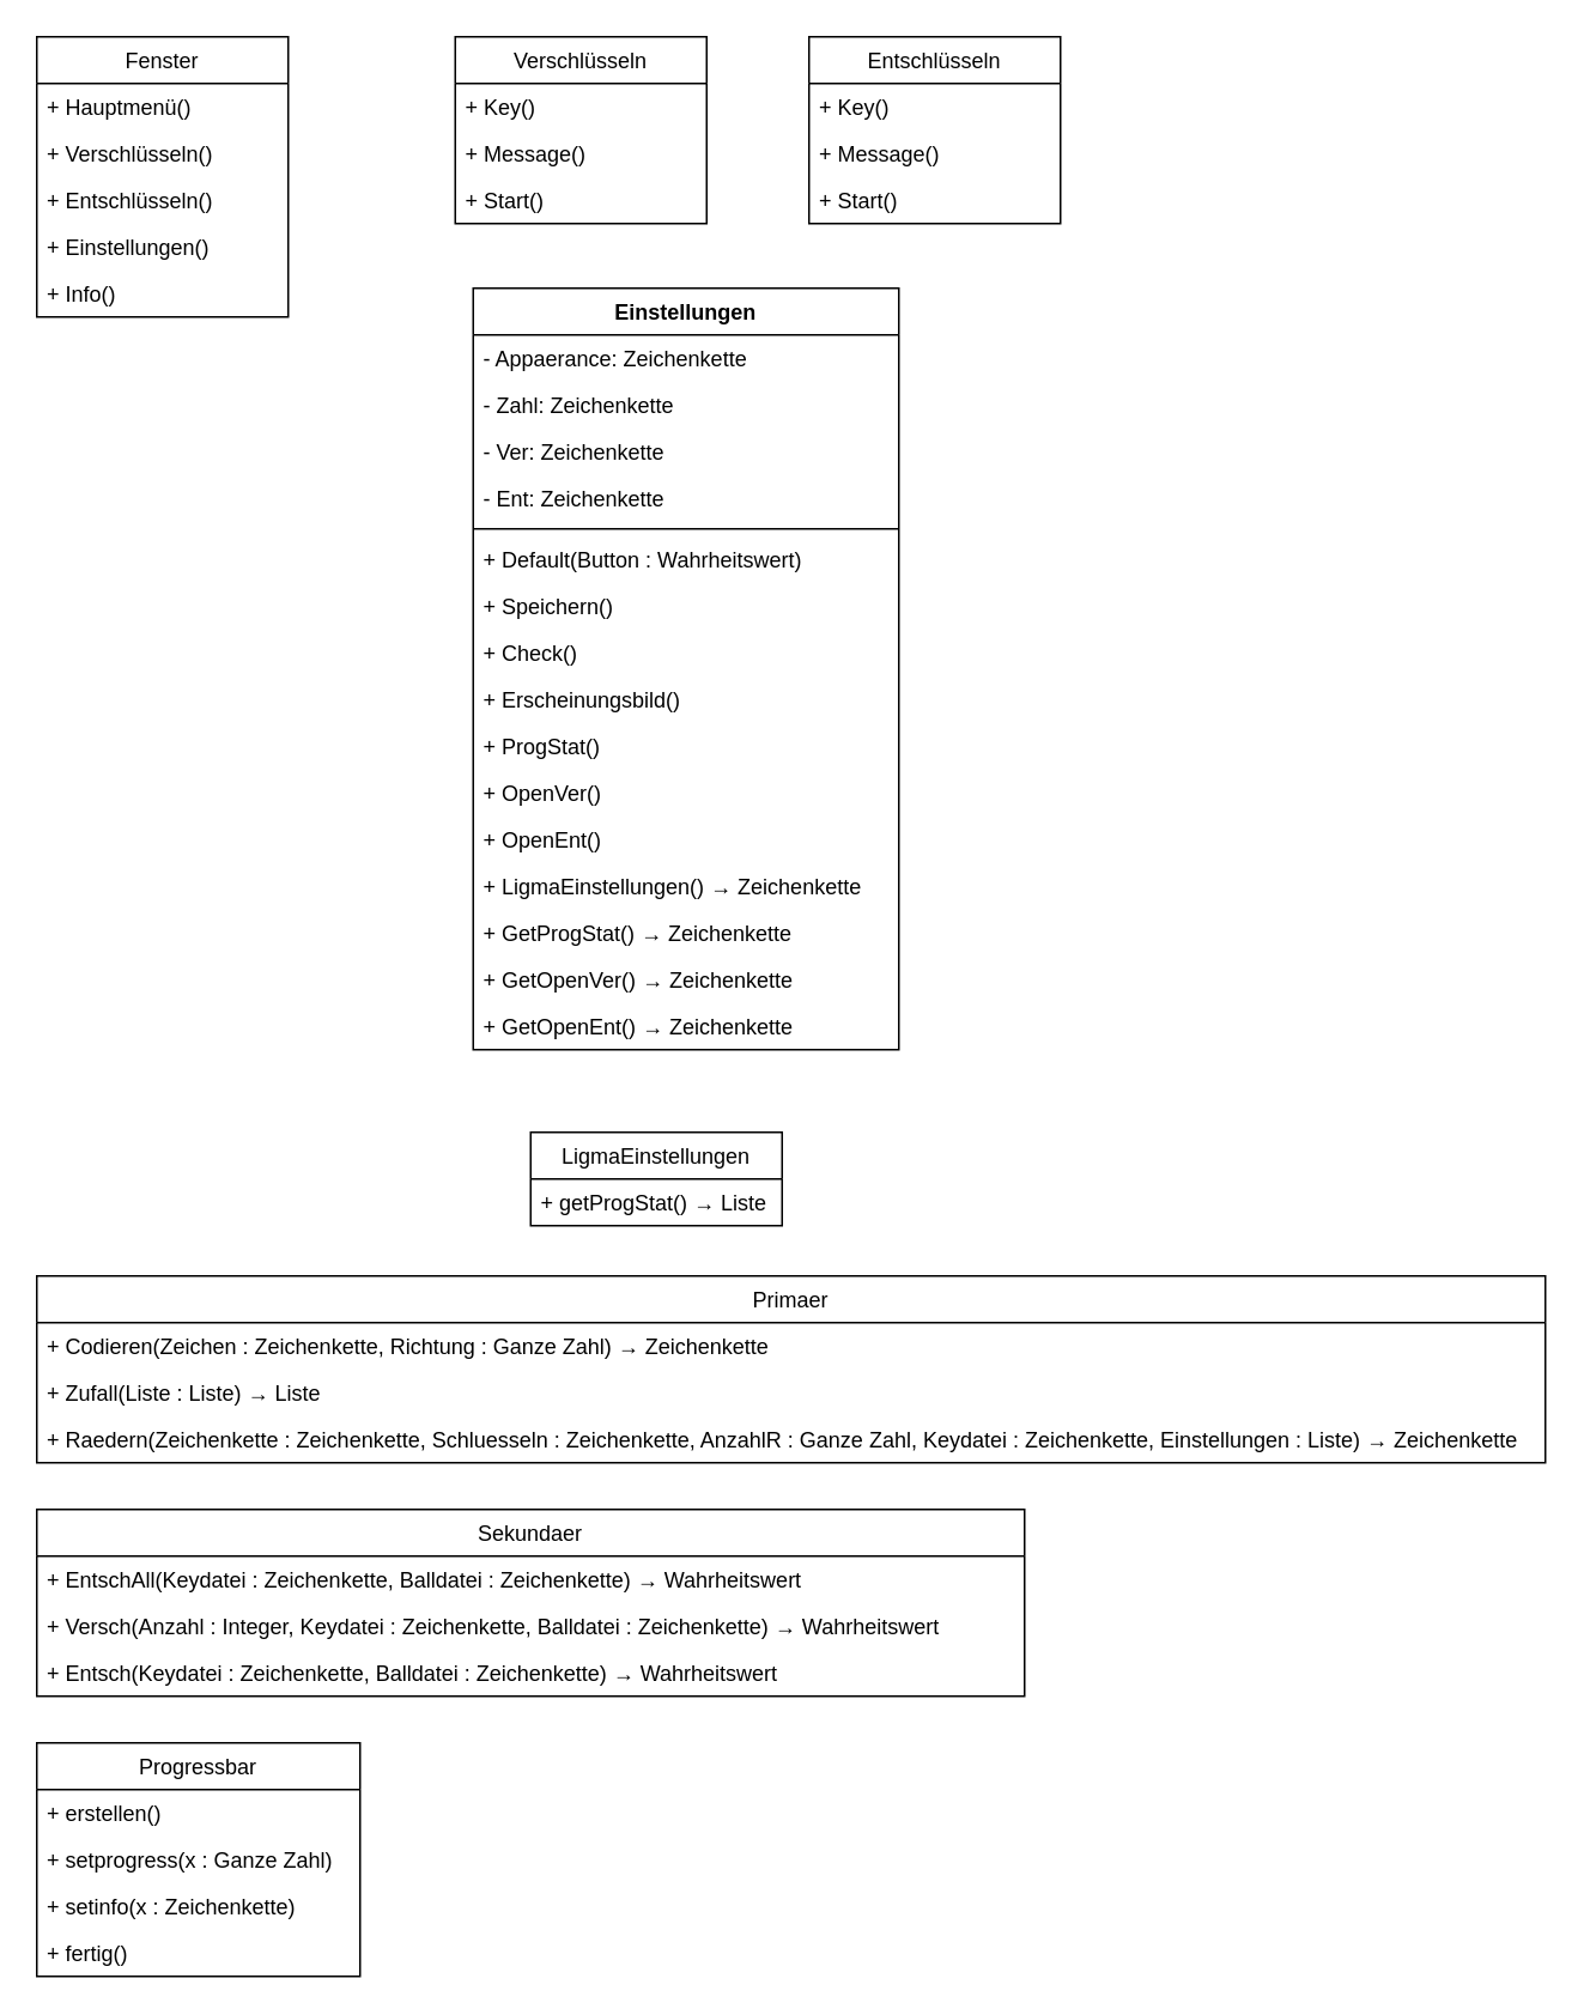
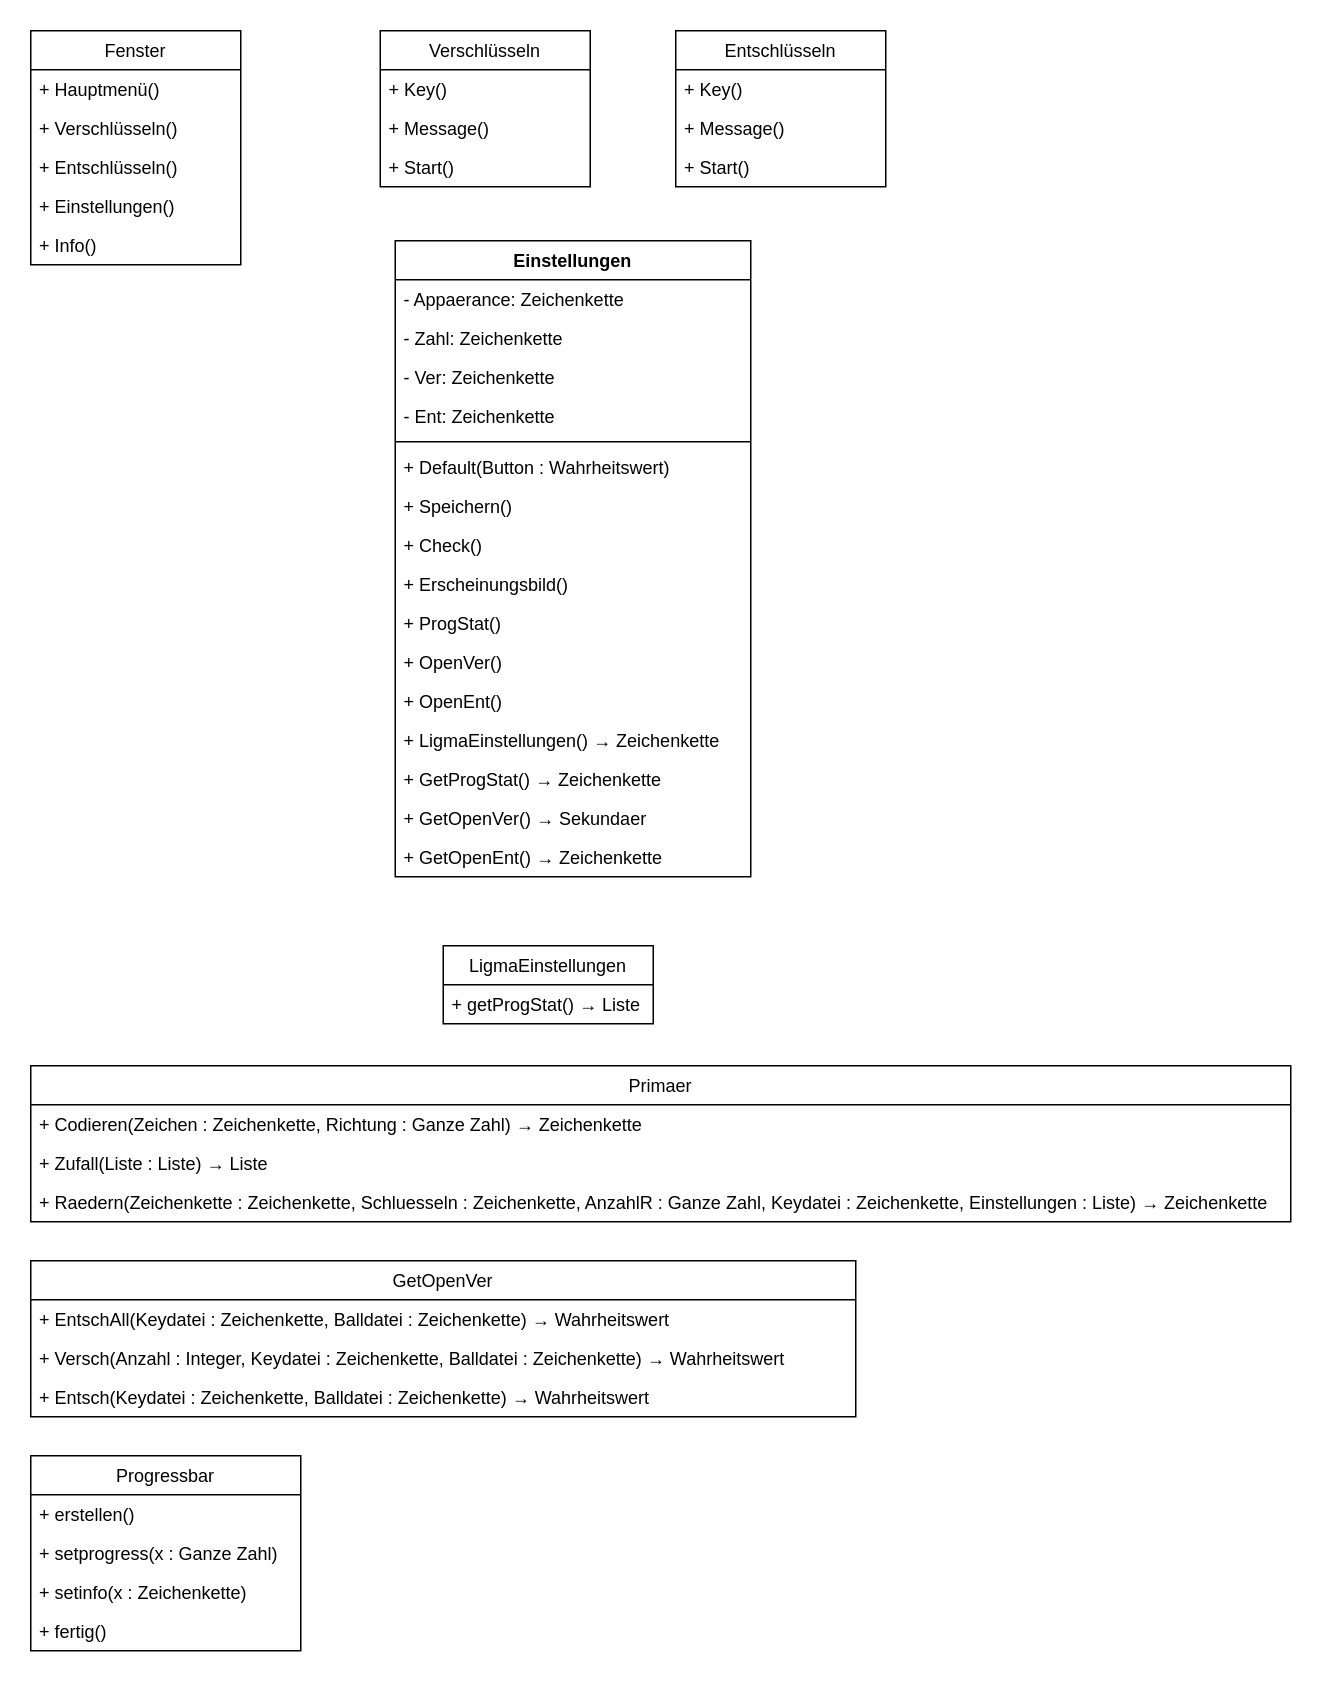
  <mxCell id="0" />
  <mxCell id="1" parent="0" />
  <mxCell id="2" value="Fenster" style="swimlane;fontStyle=0;childLayout=stackLayout;horizontal=1;startSize=26;fillColor=none;horizontalStack=0;resizeParent=1;resizeParentMax=0;resizeLast=0;collapsible=1;marginBottom=0;" parent="1" vertex="1"><mxGeometry x="20" y="20" width="140" height="156" as="geometry" /></mxCell>
  <mxCell id="3" value="+ Hauptmenü()" style="text;strokeColor=none;fillColor=none;align=left;verticalAlign=top;spacingLeft=4;spacingRight=4;overflow=hidden;rotatable=0;points=[[0,0.5],[1,0.5]];portConstraint=eastwest;" parent="2" vertex="1"><mxGeometry y="26" width="140" height="26" as="geometry" /></mxCell>
  <mxCell id="4" value="+ Verschlüsseln()" style="text;strokeColor=none;fillColor=none;align=left;verticalAlign=top;spacingLeft=4;spacingRight=4;overflow=hidden;rotatable=0;points=[[0,0.5],[1,0.5]];portConstraint=eastwest;" parent="2" vertex="1"><mxGeometry y="52" width="140" height="26" as="geometry" /></mxCell>
  <mxCell id="5" value="+ Entschlüsseln()" style="text;strokeColor=none;fillColor=none;align=left;verticalAlign=top;spacingLeft=4;spacingRight=4;overflow=hidden;rotatable=0;points=[[0,0.5],[1,0.5]];portConstraint=eastwest;" parent="2" vertex="1"><mxGeometry y="78" width="140" height="26" as="geometry" /></mxCell>
  <mxCell id="6" value="+ Einstellungen()" style="text;strokeColor=none;fillColor=none;align=left;verticalAlign=top;spacingLeft=4;spacingRight=4;overflow=hidden;rotatable=0;points=[[0,0.5],[1,0.5]];portConstraint=eastwest;" parent="2" vertex="1"><mxGeometry y="104" width="140" height="26" as="geometry" /></mxCell>
  <mxCell id="7" value="+ Info()" style="text;strokeColor=none;fillColor=none;align=left;verticalAlign=top;spacingLeft=4;spacingRight=4;overflow=hidden;rotatable=0;points=[[0,0.5],[1,0.5]];portConstraint=eastwest;" parent="2" vertex="1"><mxGeometry y="130" width="140" height="26" as="geometry" /></mxCell>
  <mxCell id="8" value="Verschlüsseln" style="swimlane;fontStyle=0;childLayout=stackLayout;horizontal=1;startSize=26;fillColor=none;horizontalStack=0;resizeParent=1;resizeParentMax=0;resizeLast=0;collapsible=1;marginBottom=0;" parent="1" vertex="1"><mxGeometry x="253" y="20" width="140" height="104" as="geometry" /></mxCell>
  <mxCell id="9" value="+ Key()" style="text;strokeColor=none;fillColor=none;align=left;verticalAlign=top;spacingLeft=4;spacingRight=4;overflow=hidden;rotatable=0;points=[[0,0.5],[1,0.5]];portConstraint=eastwest;" parent="8" vertex="1"><mxGeometry y="26" width="140" height="26" as="geometry" /></mxCell>
  <mxCell id="10" value="+ Message()" style="text;strokeColor=none;fillColor=none;align=left;verticalAlign=top;spacingLeft=4;spacingRight=4;overflow=hidden;rotatable=0;points=[[0,0.5],[1,0.5]];portConstraint=eastwest;" parent="8" vertex="1"><mxGeometry y="52" width="140" height="26" as="geometry" /></mxCell>
  <mxCell id="11" value="+ Start()" style="text;strokeColor=none;fillColor=none;align=left;verticalAlign=top;spacingLeft=4;spacingRight=4;overflow=hidden;rotatable=0;points=[[0,0.5],[1,0.5]];portConstraint=eastwest;" parent="8" vertex="1"><mxGeometry y="78" width="140" height="26" as="geometry" /></mxCell>
  <mxCell id="12" value="Entschlüsseln" style="swimlane;fontStyle=0;childLayout=stackLayout;horizontal=1;startSize=26;fillColor=none;horizontalStack=0;resizeParent=1;resizeParentMax=0;resizeLast=0;collapsible=1;marginBottom=0;" parent="1" vertex="1"><mxGeometry x="450" y="20" width="140" height="104" as="geometry" /></mxCell>
  <mxCell id="13" value="+ Key()" style="text;strokeColor=none;fillColor=none;align=left;verticalAlign=top;spacingLeft=4;spacingRight=4;overflow=hidden;rotatable=0;points=[[0,0.5],[1,0.5]];portConstraint=eastwest;" parent="12" vertex="1"><mxGeometry y="26" width="140" height="26" as="geometry" /></mxCell>
  <mxCell id="14" value="+ Message()" style="text;strokeColor=none;fillColor=none;align=left;verticalAlign=top;spacingLeft=4;spacingRight=4;overflow=hidden;rotatable=0;points=[[0,0.5],[1,0.5]];portConstraint=eastwest;" parent="12" vertex="1"><mxGeometry y="52" width="140" height="26" as="geometry" /></mxCell>
  <mxCell id="15" value="+ Start()" style="text;strokeColor=none;fillColor=none;align=left;verticalAlign=top;spacingLeft=4;spacingRight=4;overflow=hidden;rotatable=0;points=[[0,0.5],[1,0.5]];portConstraint=eastwest;" parent="12" vertex="1"><mxGeometry y="78" width="140" height="26" as="geometry" /></mxCell>
  <mxCell id="16" value="Einstellungen" style="swimlane;fontStyle=1;align=center;verticalAlign=top;childLayout=stackLayout;horizontal=1;startSize=26;horizontalStack=0;resizeParent=1;resizeParentMax=0;resizeLast=0;collapsible=1;marginBottom=0;" parent="1" vertex="1"><mxGeometry x="263" y="160" width="237" height="424" as="geometry" /></mxCell>
  <mxCell id="17" value="- Appaerance: Zeichenkette" style="text;strokeColor=none;fillColor=none;align=left;verticalAlign=top;spacingLeft=4;spacingRight=4;overflow=hidden;rotatable=0;points=[[0,0.5],[1,0.5]];portConstraint=eastwest;" parent="16" vertex="1"><mxGeometry y="26" width="237" height="26" as="geometry" /></mxCell>
  <mxCell id="18" value="- Zahl: Zeichenkette" style="text;strokeColor=none;fillColor=none;align=left;verticalAlign=top;spacingLeft=4;spacingRight=4;overflow=hidden;rotatable=0;points=[[0,0.5],[1,0.5]];portConstraint=eastwest;" parent="16" vertex="1"><mxGeometry y="52" width="237" height="26" as="geometry" /></mxCell>
  <mxCell id="19" value="- Ver: Zeichenkette" style="text;strokeColor=none;fillColor=none;align=left;verticalAlign=top;spacingLeft=4;spacingRight=4;overflow=hidden;rotatable=0;points=[[0,0.5],[1,0.5]];portConstraint=eastwest;" parent="16" vertex="1"><mxGeometry y="78" width="237" height="26" as="geometry" /></mxCell>
  <mxCell id="20" value="- Ent: Zeichenkette" style="text;strokeColor=none;fillColor=none;align=left;verticalAlign=top;spacingLeft=4;spacingRight=4;overflow=hidden;rotatable=0;points=[[0,0.5],[1,0.5]];portConstraint=eastwest;" parent="16" vertex="1"><mxGeometry y="104" width="237" height="26" as="geometry" /></mxCell>
  <mxCell id="21" value="" style="line;strokeWidth=1;fillColor=none;align=left;verticalAlign=middle;spacingTop=-1;spacingLeft=3;spacingRight=3;rotatable=0;labelPosition=right;points=[];portConstraint=eastwest;strokeColor=inherit;" parent="16" vertex="1"><mxGeometry y="130" width="237" height="8" as="geometry" /></mxCell>
  <mxCell id="22" value="+ Default(Button : Wahrheitswert)" style="text;strokeColor=none;fillColor=none;align=left;verticalAlign=top;spacingLeft=4;spacingRight=4;overflow=hidden;rotatable=0;points=[[0,0.5],[1,0.5]];portConstraint=eastwest;" parent="16" vertex="1"><mxGeometry y="138" width="237" height="26" as="geometry" /></mxCell>
  <mxCell id="23" value="+ Speichern()" style="text;strokeColor=none;fillColor=none;align=left;verticalAlign=top;spacingLeft=4;spacingRight=4;overflow=hidden;rotatable=0;points=[[0,0.5],[1,0.5]];portConstraint=eastwest;" parent="16" vertex="1"><mxGeometry y="164" width="237" height="26" as="geometry" /></mxCell>
  <mxCell id="24" value="+ Check()" style="text;strokeColor=none;fillColor=none;align=left;verticalAlign=top;spacingLeft=4;spacingRight=4;overflow=hidden;rotatable=0;points=[[0,0.5],[1,0.5]];portConstraint=eastwest;" parent="16" vertex="1"><mxGeometry y="190" width="237" height="26" as="geometry" /></mxCell>
  <mxCell id="25" value="+ Erscheinungsbild()" style="text;strokeColor=none;fillColor=none;align=left;verticalAlign=top;spacingLeft=4;spacingRight=4;overflow=hidden;rotatable=0;points=[[0,0.5],[1,0.5]];portConstraint=eastwest;" parent="16" vertex="1"><mxGeometry y="216" width="237" height="26" as="geometry" /></mxCell>
  <mxCell id="26" value="+ ProgStat()" style="text;strokeColor=none;fillColor=none;align=left;verticalAlign=top;spacingLeft=4;spacingRight=4;overflow=hidden;rotatable=0;points=[[0,0.5],[1,0.5]];portConstraint=eastwest;" parent="16" vertex="1"><mxGeometry y="242" width="237" height="26" as="geometry" /></mxCell>
  <mxCell id="27" value="+ OpenVer()" style="text;strokeColor=none;fillColor=none;align=left;verticalAlign=top;spacingLeft=4;spacingRight=4;overflow=hidden;rotatable=0;points=[[0,0.5],[1,0.5]];portConstraint=eastwest;" parent="16" vertex="1"><mxGeometry y="268" width="237" height="26" as="geometry" /></mxCell>
  <mxCell id="28" value="+ OpenEnt()" style="text;strokeColor=none;fillColor=none;align=left;verticalAlign=top;spacingLeft=4;spacingRight=4;overflow=hidden;rotatable=0;points=[[0,0.5],[1,0.5]];portConstraint=eastwest;" parent="16" vertex="1"><mxGeometry y="294" width="237" height="26" as="geometry" /></mxCell>
  <mxCell id="29" value="+ LigmaEinstellungen() → Zeichenkette" style="text;strokeColor=none;fillColor=none;align=left;verticalAlign=top;spacingLeft=4;spacingRight=4;overflow=hidden;rotatable=0;points=[[0,0.5],[1,0.5]];portConstraint=eastwest;" vertex="1" parent="16"><mxGeometry y="320" width="237" height="26" as="geometry" /></mxCell>
  <mxCell id="30" value="+ GetProgStat() → Zeichenkette" style="text;strokeColor=none;fillColor=none;align=left;verticalAlign=top;spacingLeft=4;spacingRight=4;overflow=hidden;rotatable=0;points=[[0,0.5],[1,0.5]];portConstraint=eastwest;" vertex="1" parent="16"><mxGeometry y="346" width="237" height="26" as="geometry" /></mxCell>
- <mxCell id="31" value="+ GetOpenVer() → Zeichenkette" style="text;strokeColor=none;fillColor=none;align=left;verticalAlign=top;spacingLeft=4;spacingRight=4;overflow=hidden;rotatable=0;points=[[0,0.5],[1,0.5]];portConstraint=eastwest;" vertex="1" parent="16"><mxGeometry y="372" width="237" height="26" as="geometry" /></mxCell>
+ <mxCell id="31" value="+ GetOpenVer() → Sekundaer" style="text;strokeColor=none;fillColor=none;align=left;verticalAlign=top;spacingLeft=4;spacingRight=4;overflow=hidden;rotatable=0;points=[[0,0.5],[1,0.5]];portConstraint=eastwest;" vertex="1" parent="16"><mxGeometry y="372" width="237" height="26" as="geometry" /></mxCell>
  <mxCell id="32" value="+ GetOpenEnt() → Zeichenkette" style="text;strokeColor=none;fillColor=none;align=left;verticalAlign=top;spacingLeft=4;spacingRight=4;overflow=hidden;rotatable=0;points=[[0,0.5],[1,0.5]];portConstraint=eastwest;" vertex="1" parent="16"><mxGeometry y="398" width="237" height="26" as="geometry" /></mxCell>
  <mxCell id="33" value="LigmaEinstellungen" style="swimlane;fontStyle=0;childLayout=stackLayout;horizontal=1;startSize=26;fillColor=none;horizontalStack=0;resizeParent=1;resizeParentMax=0;resizeLast=0;collapsible=1;marginBottom=0;" parent="1" vertex="1"><mxGeometry x="295" y="630" width="140" height="52" as="geometry" /></mxCell>
  <mxCell id="34" value="+ getProgStat() → Liste" style="text;strokeColor=none;fillColor=none;align=left;verticalAlign=top;spacingLeft=4;spacingRight=4;overflow=hidden;rotatable=0;points=[[0,0.5],[1,0.5]];portConstraint=eastwest;" parent="33" vertex="1"><mxGeometry y="26" width="140" height="26" as="geometry" /></mxCell>
  <mxCell id="35" value="Primaer" style="swimlane;fontStyle=0;childLayout=stackLayout;horizontal=1;startSize=26;fillColor=none;horizontalStack=0;resizeParent=1;resizeParentMax=0;resizeLast=0;collapsible=1;marginBottom=0;" parent="1" vertex="1"><mxGeometry x="20" y="710" width="840" height="104" as="geometry" /></mxCell>
  <mxCell id="36" value="+ Codieren(Zeichen : Zeichenkette, Richtung : Ganze Zahl) → Zeichenkette" style="text;strokeColor=none;fillColor=none;align=left;verticalAlign=top;spacingLeft=4;spacingRight=4;overflow=hidden;rotatable=0;points=[[0,0.5],[1,0.5]];portConstraint=eastwest;" parent="35" vertex="1"><mxGeometry y="26" width="840" height="26" as="geometry" /></mxCell>
  <mxCell id="37" value="+ Zufall(Liste : Liste) → Liste" style="text;strokeColor=none;fillColor=none;align=left;verticalAlign=top;spacingLeft=4;spacingRight=4;overflow=hidden;rotatable=0;points=[[0,0.5],[1,0.5]];portConstraint=eastwest;" parent="35" vertex="1"><mxGeometry y="52" width="840" height="26" as="geometry" /></mxCell>
  <mxCell id="38" value="+ Raedern(Zeichenkette : Zeichenkette, Schluesseln : Zeichenkette, AnzahlR : Ganze Zahl, Keydatei : Zeichenkette, Einstellungen : Liste) → Zeichenkette" style="text;strokeColor=none;fillColor=none;align=left;verticalAlign=top;spacingLeft=4;spacingRight=4;overflow=hidden;rotatable=0;points=[[0,0.5],[1,0.5]];portConstraint=eastwest;" parent="35" vertex="1"><mxGeometry y="78" width="840" height="26" as="geometry" /></mxCell>
- <mxCell id="39" value="Sekundaer" style="swimlane;fontStyle=0;childLayout=stackLayout;horizontal=1;startSize=26;fillColor=none;horizontalStack=0;resizeParent=1;resizeParentMax=0;resizeLast=0;collapsible=1;marginBottom=0;" parent="1" vertex="1"><mxGeometry x="20" y="840" width="550" height="104" as="geometry" /></mxCell>
+ <mxCell id="39" value="GetOpenVer" style="swimlane;fontStyle=0;childLayout=stackLayout;horizontal=1;startSize=26;fillColor=none;horizontalStack=0;resizeParent=1;resizeParentMax=0;resizeLast=0;collapsible=1;marginBottom=0;" parent="1" vertex="1"><mxGeometry x="20" y="840" width="550" height="104" as="geometry" /></mxCell>
  <mxCell id="40" value="+ EntschAll(Keydatei : Zeichenkette, Balldatei : Zeichenkette) → Wahrheitswert" style="text;strokeColor=none;fillColor=none;align=left;verticalAlign=top;spacingLeft=4;spacingRight=4;overflow=hidden;rotatable=0;points=[[0,0.5],[1,0.5]];portConstraint=eastwest;" parent="39" vertex="1"><mxGeometry y="26" width="550" height="26" as="geometry" /></mxCell>
  <mxCell id="41" value="+ Versch(Anzahl : Integer, Keydatei : Zeichenkette, Balldatei : Zeichenkette) → Wahrheitswert" style="text;strokeColor=none;fillColor=none;align=left;verticalAlign=top;spacingLeft=4;spacingRight=4;overflow=hidden;rotatable=0;points=[[0,0.5],[1,0.5]];portConstraint=eastwest;" parent="39" vertex="1"><mxGeometry y="52" width="550" height="26" as="geometry" /></mxCell>
  <mxCell id="42" value="+ Entsch(Keydatei : Zeichenkette, Balldatei : Zeichenkette) → Wahrheitswert" style="text;strokeColor=none;fillColor=none;align=left;verticalAlign=top;spacingLeft=4;spacingRight=4;overflow=hidden;rotatable=0;points=[[0,0.5],[1,0.5]];portConstraint=eastwest;" parent="39" vertex="1"><mxGeometry y="78" width="550" height="26" as="geometry" /></mxCell>
  <mxCell id="43" value="Progressbar" style="swimlane;fontStyle=0;childLayout=stackLayout;horizontal=1;startSize=26;fillColor=none;horizontalStack=0;resizeParent=1;resizeParentMax=0;resizeLast=0;collapsible=1;marginBottom=0;" parent="1" vertex="1"><mxGeometry x="20" y="970" width="180" height="130" as="geometry" /></mxCell>
  <mxCell id="44" value="+ erstellen()" style="text;strokeColor=none;fillColor=none;align=left;verticalAlign=top;spacingLeft=4;spacingRight=4;overflow=hidden;rotatable=0;points=[[0,0.5],[1,0.5]];portConstraint=eastwest;" parent="43" vertex="1"><mxGeometry y="26" width="180" height="26" as="geometry" /></mxCell>
  <mxCell id="45" value="+ setprogress(x : Ganze Zahl)" style="text;strokeColor=none;fillColor=none;align=left;verticalAlign=top;spacingLeft=4;spacingRight=4;overflow=hidden;rotatable=0;points=[[0,0.5],[1,0.5]];portConstraint=eastwest;" parent="43" vertex="1"><mxGeometry y="52" width="180" height="26" as="geometry" /></mxCell>
  <mxCell id="46" value="+ setinfo(x : Zeichenkette)" style="text;strokeColor=none;fillColor=none;align=left;verticalAlign=top;spacingLeft=4;spacingRight=4;overflow=hidden;rotatable=0;points=[[0,0.5],[1,0.5]];portConstraint=eastwest;" parent="43" vertex="1"><mxGeometry y="78" width="180" height="26" as="geometry" /></mxCell>
  <mxCell id="47" value="+ fertig()" style="text;strokeColor=none;fillColor=none;align=left;verticalAlign=top;spacingLeft=4;spacingRight=4;overflow=hidden;rotatable=0;points=[[0,0.5],[1,0.5]];portConstraint=eastwest;" parent="43" vertex="1"><mxGeometry y="104" width="180" height="26" as="geometry" /></mxCell>
